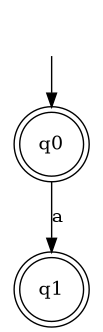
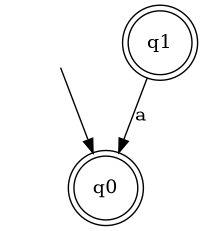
  digraph {
    node [shape=doublecircle]
    start [style=invis shape=""]
    q0
    q1
    start -> q0
-   q0 -> q1 [label=a]
+   q1 -> q0 [label=a]
  }
